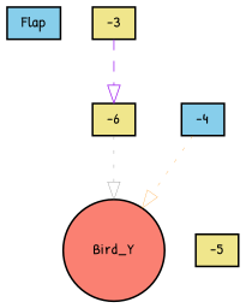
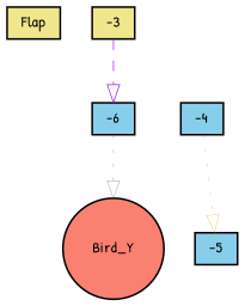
  digraph {
    fontname="Patrick Hand"
    node [fillcolor=skyblue fontname="Patrick Hand" fontsize=9 shape=box style=filled]
    edge [arrowhead=onormal fontname="Patrick Hand" style=dotted]
-   Flap [height=0.2 width=0.2]
+   Flap [fillcolor=khaki height=0.2 width=0.2]
    Bird_Y [fillcolor=salmon height=0.2 shape=circle width=0.2]
    -3 [fillcolor=khaki height=0.2 width=0.2]
-   -6 [fillcolor=khaki height=0.2 width=0.2]
+   -6 [height=0.2 width=0.2]
    -4 [height=0.2 width=0.2]
-   -5 [fillcolor=khaki height=0.2 width=0.2]
+   -5 [height=0.2 width=0.2]
    -3 -> -6 [color=purple penwidth=0.48268209329574074 style=dashed]
    -6 -> Bird_Y [color=gray40 penwidth=0.17493476927493645]
-   -4 -> Bird_Y [color=darkorange penwidth=0.16635404407110943]
+   -4 -> -5 [color=darkorange penwidth=0.16635404407110943]
  }
